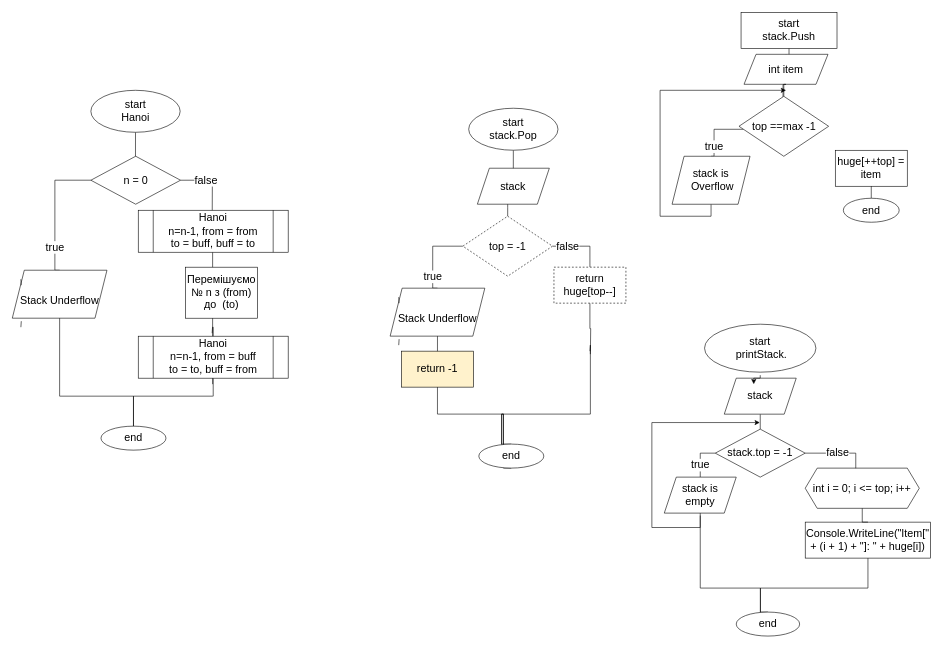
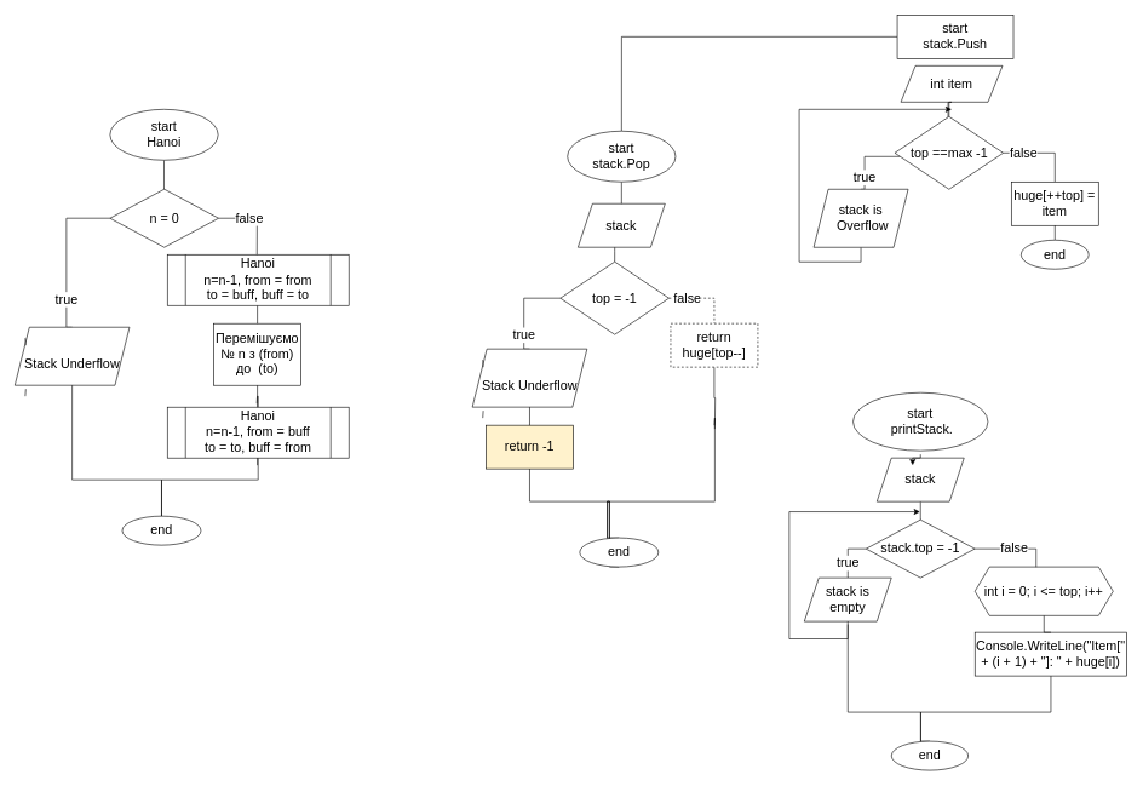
  <mxCell id="0" />
  <mxCell id="1" parent="0" />
- <mxCell id="2" style="edgeStyle=orthogonalEdgeStyle;rounded=0;orthogonalLoop=1;jettySize=auto;html=1;entryX=0.5;entryY=0;entryDx=0;entryDy=0;endArrow=none;endFill=0;" parent="1" source="3" target="5" edge="1"><mxGeometry relative="1" as="geometry" /></mxCell>
+ <mxCell id="2" style="edgeStyle=orthogonalEdgeStyle;rounded=0;orthogonalLoop=1;jettySize=auto;html=1;endArrow=none;endFill=0;" parent="1" source="3" target="9" edge="1"><mxGeometry relative="1" as="geometry" /></mxCell>
  <mxCell id="3" value="start &lt;br&gt;stack.Push" style="whiteSpace=wrap;html=1;fontSize=18;rounded=0;" parent="1" vertex="1"><mxGeometry x="1235.1" y="20" width="160" height="60" as="geometry" /></mxCell>
  <mxCell id="4" style="edgeStyle=orthogonalEdgeStyle;rounded=0;orthogonalLoop=1;jettySize=auto;html=1;exitX=0.5;exitY=1;exitDx=0;exitDy=0;entryX=0.5;entryY=0;entryDx=0;entryDy=0;endArrow=none;endFill=0;" parent="1" source="5" edge="1"><mxGeometry relative="1" as="geometry"><mxPoint x="1305.1" y="170" as="targetPoint" /></mxGeometry></mxCell>
  <mxCell id="5" value="int item" style="shape=parallelogram;perimeter=parallelogramPerimeter;whiteSpace=wrap;html=1;fixedSize=1;fontSize=18;" parent="1" vertex="1"><mxGeometry x="1240.1" y="90" width="140" height="50" as="geometry" /></mxCell>
  <mxCell id="6" style="edgeStyle=orthogonalEdgeStyle;rounded=0;orthogonalLoop=1;jettySize=auto;html=1;exitX=0.5;exitY=1;exitDx=0;exitDy=0;entryX=0.5;entryY=0;entryDx=0;entryDy=0;endArrow=none;endFill=0;fontSize=18;" parent="1" target="7" edge="1"><mxGeometry relative="1" as="geometry"><mxPoint x="1453.23" y="310" as="sourcePoint" /></mxGeometry></mxCell>
  <mxCell id="7" value="end" style="ellipse;whiteSpace=wrap;html=1;fontSize=18;" parent="1" vertex="1"><mxGeometry x="1405.66" y="330" width="93.13" height="40" as="geometry" /></mxCell>
  <mxCell id="8" style="edgeStyle=orthogonalEdgeStyle;rounded=0;orthogonalLoop=1;jettySize=auto;html=1;exitX=0.5;exitY=1;exitDx=0;exitDy=0;entryX=0.5;entryY=0;entryDx=0;entryDy=0;endArrow=none;endFill=0;fontSize=18;" parent="1" source="9" edge="1"><mxGeometry relative="1" as="geometry"><mxPoint x="855.435" y="329.93" as="sourcePoint" /><mxPoint x="846" y="344.93" as="targetPoint" /></mxGeometry></mxCell>
  <mxCell id="9" value="start &lt;br&gt;stack.Pop" style="ellipse;whiteSpace=wrap;html=1;fontSize=18;" parent="1" vertex="1"><mxGeometry x="781" y="179.93" width="148.87" height="70" as="geometry" /></mxCell>
  <mxCell id="10" style="edgeStyle=orthogonalEdgeStyle;rounded=0;orthogonalLoop=1;jettySize=auto;html=1;entryX=0.5;entryY=0;entryDx=0;entryDy=0;endArrow=none;endFill=0;" parent="1" target="13" edge="1"><mxGeometry relative="1" as="geometry"><mxPoint x="846.013" y="344.93" as="sourcePoint" /></mxGeometry></mxCell>
  <mxCell id="11" value="true" style="edgeStyle=orthogonalEdgeStyle;rounded=0;orthogonalLoop=1;jettySize=auto;html=1;endArrow=none;endFill=0;fontSize=18;entryX=0.5;entryY=0;entryDx=0;entryDy=0;" parent="1" source="13" target="15" edge="1"><mxGeometry x="0.58" relative="1" as="geometry"><mxPoint as="offset" /><mxPoint x="726" y="464.93" as="targetPoint" /><Array as="points"><mxPoint x="721" y="409.93" /></Array></mxGeometry></mxCell>
- <mxCell id="12" value="false" style="edgeStyle=orthogonalEdgeStyle;rounded=0;orthogonalLoop=1;jettySize=auto;html=1;exitX=1;exitY=0.5;exitDx=0;exitDy=0;entryX=0.5;entryY=0;entryDx=0;entryDy=0;endArrow=none;endFill=0;fontSize=18;" parent="1" source="13" target="17" edge="1"><mxGeometry x="-0.494" relative="1" as="geometry"><mxPoint as="offset" /></mxGeometry></mxCell>
- <mxCell id="13" value="top = -1" style="rhombus;whiteSpace=wrap;html=1;fontSize=18;dashed=1;" parent="1" vertex="1"><mxGeometry x="771.25" y="359.93" width="149.5" height="100" as="geometry" /></mxCell>
+ <mxCell id="12" value="false" style="edgeStyle=orthogonalEdgeStyle;rounded=0;orthogonalLoop=1;jettySize=auto;html=1;exitX=1;exitY=0.5;exitDx=0;exitDy=0;entryX=0.5;entryY=0;entryDx=0;entryDy=0;endArrow=none;endFill=0;fontSize=18;dashed=1;" parent="1" source="13" target="17" edge="1"><mxGeometry x="-0.494" relative="1" as="geometry"><mxPoint as="offset" /></mxGeometry></mxCell>
+ <mxCell id="13" value="top = -1" style="rhombus;whiteSpace=wrap;html=1;fontSize=18;" parent="1" vertex="1"><mxGeometry x="771.25" y="359.93" width="149.5" height="100" as="geometry" /></mxCell>
  <mxCell id="14" style="edgeStyle=orthogonalEdgeStyle;rounded=0;orthogonalLoop=1;jettySize=auto;html=1;endArrow=none;endFill=0;fontSize=18;exitX=0.5;exitY=1;exitDx=0;exitDy=0;startArrow=none;" parent="1" source="29" edge="1"><mxGeometry relative="1" as="geometry"><mxPoint x="835.87" y="769.93" as="targetPoint" /><Array as="points"><mxPoint x="838.87" y="689.93" /><mxPoint x="835.87" y="689.93" /></Array></mxGeometry></mxCell>
  <mxCell id="15" value="&lt;br&gt;Stack Underflow" style="shape=parallelogram;perimeter=parallelogramPerimeter;whiteSpace=wrap;html=1;fixedSize=1;fontSize=18;" parent="1" vertex="1"><mxGeometry x="650" y="479.93" width="157.87" height="80" as="geometry" /></mxCell>
  <mxCell id="16" style="edgeStyle=orthogonalEdgeStyle;rounded=0;orthogonalLoop=1;jettySize=auto;html=1;endArrow=none;endFill=0;fontSize=18;" parent="1" source="17" edge="1"><mxGeometry relative="1" as="geometry"><mxPoint x="983.87" y="589.93" as="targetPoint" /></mxGeometry></mxCell>
  <mxCell id="17" value="return huge[top--]" style="rounded=0;whiteSpace=wrap;html=1;fontSize=18;dashed=1;" parent="1" vertex="1"><mxGeometry x="923.13" y="444.93" width="120" height="60" as="geometry" /></mxCell>
  <mxCell id="18" style="edgeStyle=orthogonalEdgeStyle;rounded=0;orthogonalLoop=1;jettySize=auto;html=1;entryX=0.5;entryY=0;entryDx=0;entryDy=0;endArrow=none;endFill=0;fontSize=18;" parent="1" edge="1"><mxGeometry relative="1" as="geometry"><mxPoint x="983.87" y="574.93" as="sourcePoint" /><mxPoint x="983.185" y="584.93" as="targetPoint" /></mxGeometry></mxCell>
  <mxCell id="19" style="edgeStyle=orthogonalEdgeStyle;rounded=0;orthogonalLoop=1;jettySize=auto;html=1;entryX=0.5;entryY=0;entryDx=0;entryDy=0;endArrow=none;endFill=0;fontSize=18;exitX=0.5;exitY=1;exitDx=0;exitDy=0;" parent="1" target="29" edge="1"><mxGeometry relative="1" as="geometry"><Array as="points"><mxPoint x="983.87" y="689.93" /><mxPoint x="835.87" y="689.93" /></Array><mxPoint x="983.88" y="574.93" as="sourcePoint" /></mxGeometry></mxCell>
  <mxCell id="20" style="edgeStyle=orthogonalEdgeStyle;rounded=0;orthogonalLoop=1;jettySize=auto;html=1;entryX=0.5;entryY=0;entryDx=0;entryDy=0;endArrow=none;endFill=0;exitX=0.5;exitY=1;exitDx=0;exitDy=0;" parent="1" source="5" target="23" edge="1"><mxGeometry relative="1" as="geometry"><mxPoint x="1315.087" y="150" as="sourcePoint" /></mxGeometry></mxCell>
  <mxCell id="21" value="true" style="edgeStyle=orthogonalEdgeStyle;rounded=0;orthogonalLoop=1;jettySize=auto;html=1;endArrow=none;endFill=0;fontSize=18;entryX=0.5;entryY=0;entryDx=0;entryDy=0;" parent="1" source="23" target="25" edge="1"><mxGeometry x="0.58" relative="1" as="geometry"><mxPoint as="offset" /><mxPoint x="1195.1" y="270" as="targetPoint" /><Array as="points"><mxPoint x="1190.1" y="215" /></Array></mxGeometry></mxCell>
+ <mxCell id="22" value="false" style="edgeStyle=orthogonalEdgeStyle;rounded=0;orthogonalLoop=1;jettySize=auto;html=1;exitX=1;exitY=0.5;exitDx=0;exitDy=0;entryX=0.5;entryY=0;entryDx=0;entryDy=0;endArrow=none;endFill=0;fontSize=18;" parent="1" source="23" target="27" edge="1"><mxGeometry x="-0.494" relative="1" as="geometry"><mxPoint as="offset" /></mxGeometry></mxCell>
  <mxCell id="23" value="top ==max -1" style="rhombus;whiteSpace=wrap;html=1;fontSize=18;" parent="1" vertex="1"><mxGeometry x="1231.66" y="160" width="149.5" height="100" as="geometry" /></mxCell>
  <mxCell id="24" style="edgeStyle=orthogonalEdgeStyle;rounded=0;orthogonalLoop=1;jettySize=auto;html=1;exitX=0.5;exitY=1;exitDx=0;exitDy=0;" parent="1" source="25" edge="1"><mxGeometry relative="1" as="geometry"><mxPoint x="1310.1" y="150" as="targetPoint" /><Array as="points"><mxPoint x="1185.1" y="360" /><mxPoint x="1100.1" y="360" /><mxPoint x="1100.1" y="150" /></Array></mxGeometry></mxCell>
  <mxCell id="25" value="stack is&lt;br&gt;&amp;nbsp;Overflow" style="shape=parallelogram;perimeter=parallelogramPerimeter;whiteSpace=wrap;html=1;fixedSize=1;fontSize=18;" parent="1" vertex="1"><mxGeometry x="1120.1" y="260" width="130" height="80" as="geometry" /></mxCell>
  <mxCell id="26" style="edgeStyle=orthogonalEdgeStyle;rounded=0;orthogonalLoop=1;jettySize=auto;html=1;endArrow=none;endFill=0;fontSize=18;" parent="1" edge="1"><mxGeometry relative="1" as="geometry"><mxPoint x="664.273" y="494.93" as="sourcePoint" /><mxPoint x="664.987" y="504.93" as="targetPoint" /></mxGeometry></mxCell>
  <mxCell id="27" value="huge[++top] = item" style="rounded=0;whiteSpace=wrap;html=1;fontSize=18;" parent="1" vertex="1"><mxGeometry x="1392.23" y="250" width="120" height="60" as="geometry" /></mxCell>
  <mxCell id="28" style="edgeStyle=orthogonalEdgeStyle;rounded=0;orthogonalLoop=1;jettySize=auto;html=1;entryX=0.5;entryY=0;entryDx=0;entryDy=0;endArrow=none;endFill=0;fontSize=18;" parent="1" edge="1"><mxGeometry relative="1" as="geometry"><mxPoint x="664.315" y="574.93" as="targetPoint" /><mxPoint x="664.987" y="564.93" as="sourcePoint" /></mxGeometry></mxCell>
  <mxCell id="29" value="end" style="ellipse;whiteSpace=wrap;html=1;fontSize=18;" parent="1" vertex="1"><mxGeometry x="797.87" y="739.93" width="108.38" height="40" as="geometry" /></mxCell>
  <mxCell id="30" value="" style="edgeStyle=orthogonalEdgeStyle;rounded=0;orthogonalLoop=1;jettySize=auto;html=1;endArrow=none;endFill=0;fontSize=18;exitX=0.5;exitY=1;exitDx=0;exitDy=0;" parent="1" source="15" target="29" edge="1"><mxGeometry relative="1" as="geometry"><mxPoint x="836" y="884.93" as="targetPoint" /><Array as="points"><mxPoint x="728.87" y="689.93" /><mxPoint x="838.87" y="689.93" /></Array><mxPoint x="728.935" y="559.93" as="sourcePoint" /></mxGeometry></mxCell>
  <mxCell id="31" value="return -1" style="rounded=0;whiteSpace=wrap;html=1;fontSize=18;fillColor=#fff2cc;" parent="1" vertex="1"><mxGeometry x="668.94" y="584.93" width="120" height="60" as="geometry" /></mxCell>
  <mxCell id="32" value="start&lt;br&gt;&amp;nbsp;printStack." style="ellipse;whiteSpace=wrap;html=1;fontSize=18;" parent="1" vertex="1"><mxGeometry x="1174.23" y="540" width="185.74" height="80" as="geometry" /></mxCell>
  <mxCell id="33" style="edgeStyle=orthogonalEdgeStyle;rounded=0;orthogonalLoop=1;jettySize=auto;html=1;exitX=0.5;exitY=1;exitDx=0;exitDy=0;entryX=0.5;entryY=0;entryDx=0;entryDy=0;endArrow=none;endFill=0;" parent="1" target="35" edge="1"><mxGeometry relative="1" as="geometry"><mxPoint x="1267.1" y="625" as="sourcePoint" /></mxGeometry></mxCell>
  <mxCell id="34" style="edgeStyle=orthogonalEdgeStyle;rounded=0;orthogonalLoop=1;jettySize=auto;html=1;exitX=0.5;exitY=1;exitDx=0;exitDy=0;entryX=0.5;entryY=0;entryDx=0;entryDy=0;endArrow=none;endFill=0;fontSize=18;" parent="1" source="35" target="38" edge="1"><mxGeometry relative="1" as="geometry" /></mxCell>
  <mxCell id="35" value="stack" style="shape=parallelogram;perimeter=parallelogramPerimeter;whiteSpace=wrap;html=1;fixedSize=1;fontSize=18;" parent="1" vertex="1"><mxGeometry x="1207.1" y="630" width="120" height="60" as="geometry" /></mxCell>
  <mxCell id="36" value="true" style="edgeStyle=orthogonalEdgeStyle;rounded=0;orthogonalLoop=1;jettySize=auto;html=1;endArrow=none;endFill=0;fontSize=18;" parent="1" source="38" edge="1"><mxGeometry x="0.385" relative="1" as="geometry"><mxPoint as="offset" /><mxPoint x="1167.1" y="795" as="targetPoint" /><Array as="points"><mxPoint x="1167.1" y="755" /><mxPoint x="1167.1" y="795" /></Array></mxGeometry></mxCell>
  <mxCell id="37" value="false" style="edgeStyle=orthogonalEdgeStyle;rounded=0;orthogonalLoop=1;jettySize=auto;html=1;endArrow=none;endFill=0;fontSize=18;" parent="1" source="38" edge="1"><mxGeometry x="-0.161" relative="1" as="geometry"><Array as="points"><mxPoint x="1426.36" y="755" /><mxPoint x="1426.36" y="795" /></Array><mxPoint as="offset" /><mxPoint x="1426.36" y="800" as="targetPoint" /></mxGeometry></mxCell>
  <mxCell id="38" value="stack.top = -1" style="rhombus;whiteSpace=wrap;html=1;fontSize=18;" parent="1" vertex="1"><mxGeometry x="1192.1" y="715" width="150" height="80" as="geometry" /></mxCell>
  <mxCell id="39" style="edgeStyle=orthogonalEdgeStyle;rounded=0;orthogonalLoop=1;jettySize=auto;html=1;endArrow=none;endFill=0;fontSize=18;" parent="1" target="41" edge="1"><mxGeometry relative="1" as="geometry"><mxPoint x="1167.074" y="855" as="sourcePoint" /><Array as="points"><mxPoint x="1167.36" y="980" /><mxPoint x="1267.36" y="980" /></Array></mxGeometry></mxCell>
  <mxCell id="40" style="edgeStyle=orthogonalEdgeStyle;rounded=0;orthogonalLoop=1;jettySize=auto;html=1;entryX=0.5;entryY=0;entryDx=0;entryDy=0;endArrow=none;endFill=0;fontSize=18;exitX=0.5;exitY=1;exitDx=0;exitDy=0;" parent="1" source="47" target="41" edge="1"><mxGeometry relative="1" as="geometry"><mxPoint x="1416.36" y="970" as="sourcePoint" /><Array as="points"><mxPoint x="1446.36" y="980" /><mxPoint x="1267.36" y="980" /></Array></mxGeometry></mxCell>
  <mxCell id="41" value="end" style="ellipse;whiteSpace=wrap;html=1;fontSize=18;" parent="1" vertex="1"><mxGeometry x="1227.1" y="1020" width="105.74" height="40" as="geometry" /></mxCell>
  <mxCell id="42" style="edgeStyle=orthogonalEdgeStyle;rounded=0;orthogonalLoop=1;jettySize=auto;html=1;exitX=0.5;exitY=0;exitDx=0;exitDy=0;entryX=0.41;entryY=0.167;entryDx=0;entryDy=0;entryPerimeter=0;" parent="1" source="35" target="35" edge="1"><mxGeometry relative="1" as="geometry" /></mxCell>
  <mxCell id="43" value="stack" style="shape=parallelogram;perimeter=parallelogramPerimeter;whiteSpace=wrap;html=1;fixedSize=1;fontSize=18;" parent="1" vertex="1"><mxGeometry x="795.44" y="279.93" width="120" height="60" as="geometry" /></mxCell>
  <mxCell id="44" style="edgeStyle=orthogonalEdgeStyle;rounded=0;orthogonalLoop=1;jettySize=auto;html=1;exitX=0.5;exitY=1;exitDx=0;exitDy=0;" parent="1" edge="1"><mxGeometry relative="1" as="geometry"><mxPoint x="1266.36" y="704" as="targetPoint" /><mxPoint x="1167.1" y="859" as="sourcePoint" /><Array as="points"><mxPoint x="1167.36" y="879" /><mxPoint x="1086.36" y="879" /><mxPoint x="1086.36" y="704" /></Array></mxGeometry></mxCell>
  <mxCell id="45" value="stack is&lt;br&gt;empty" style="shape=parallelogram;perimeter=parallelogramPerimeter;whiteSpace=wrap;html=1;fixedSize=1;fontSize=18;" parent="1" vertex="1"><mxGeometry x="1107.1" y="795" width="120" height="60" as="geometry" /></mxCell>
  <mxCell id="46" value="int i = 0; i &amp;lt;= top; i++" style="shape=hexagon;perimeter=hexagonPerimeter2;whiteSpace=wrap;html=1;fixedSize=1;fontSize=18;" parent="1" vertex="1"><mxGeometry x="1342.1" y="780" width="190.2" height="67" as="geometry" /></mxCell>
  <mxCell id="47" value="Console.WriteLine(&quot;Item[&quot; + (i + 1) + &quot;]: &quot; + huge[i])" style="rounded=0;whiteSpace=wrap;html=1;fontSize=18;" parent="1" vertex="1"><mxGeometry x="1342.1" y="870" width="209.16" height="60" as="geometry" /></mxCell>
  <mxCell id="48" style="edgeStyle=orthogonalEdgeStyle;rounded=0;orthogonalLoop=1;jettySize=auto;html=1;entryX=0.5;entryY=0;entryDx=0;entryDy=0;endArrow=none;endFill=0;fontSize=18;exitX=0.5;exitY=1;exitDx=0;exitDy=0;" parent="1" source="46" target="47" edge="1"><mxGeometry relative="1" as="geometry"><mxPoint x="1426.36" y="980" as="sourcePoint" /><mxPoint x="1277.1" y="1030" as="targetPoint" /><Array as="points"><mxPoint x="1437.36" y="870" /><mxPoint x="1437.36" y="870" /></Array></mxGeometry></mxCell>
  <mxCell id="49" style="edgeStyle=orthogonalEdgeStyle;rounded=0;orthogonalLoop=1;jettySize=auto;html=1;exitX=0.5;exitY=1;exitDx=0;exitDy=0;entryX=0.5;entryY=0;entryDx=0;entryDy=0;endArrow=none;endFill=0;fontSize=18;" edge="1" parent="1" source="50"><mxGeometry relative="1" as="geometry"><mxPoint x="225.435" y="300" as="sourcePoint" /><mxPoint x="216" y="315" as="targetPoint" /></mxGeometry></mxCell>
  <mxCell id="50" value="start &lt;br&gt;Hanoi" style="ellipse;whiteSpace=wrap;html=1;fontSize=18;" vertex="1" parent="1"><mxGeometry x="151" y="150" width="148.87" height="70" as="geometry" /></mxCell>
  <mxCell id="51" value="true" style="edgeStyle=orthogonalEdgeStyle;rounded=0;orthogonalLoop=1;jettySize=auto;html=1;endArrow=none;endFill=0;fontSize=18;entryX=0.5;entryY=0;entryDx=0;entryDy=0;" edge="1" parent="1" source="53" target="55"><mxGeometry x="0.58" relative="1" as="geometry"><mxPoint as="offset" /><mxPoint x="96" y="435" as="targetPoint" /><Array as="points"><mxPoint x="91" y="300" /><mxPoint x="91" y="450" /></Array></mxGeometry></mxCell>
  <mxCell id="52" value="false" style="edgeStyle=orthogonalEdgeStyle;rounded=0;orthogonalLoop=1;jettySize=auto;html=1;exitX=1;exitY=0.5;exitDx=0;exitDy=0;entryX=0.5;entryY=0;entryDx=0;entryDy=0;endArrow=none;endFill=0;fontSize=18;" edge="1" parent="1" source="53"><mxGeometry x="-0.494" relative="1" as="geometry"><mxPoint as="offset" /><mxPoint x="353.13" y="415" as="targetPoint" /></mxGeometry></mxCell>
  <mxCell id="53" value="n = 0" style="rhombus;whiteSpace=wrap;html=1;fontSize=18;" vertex="1" parent="1"><mxGeometry x="151" y="259.93" width="149.5" height="80" as="geometry" /></mxCell>
  <mxCell id="54" style="edgeStyle=orthogonalEdgeStyle;rounded=0;orthogonalLoop=1;jettySize=auto;html=1;endArrow=none;endFill=0;fontSize=18;exitX=0.5;exitY=1;exitDx=0;exitDy=0;startArrow=none;" edge="1" parent="1" source="61"><mxGeometry relative="1" as="geometry"><mxPoint x="205.87" y="740" as="targetPoint" /><Array as="points"><mxPoint x="222" y="740" /></Array></mxGeometry></mxCell>
  <mxCell id="55" value="&lt;br&gt;Stack Underflow" style="shape=parallelogram;perimeter=parallelogramPerimeter;whiteSpace=wrap;html=1;fixedSize=1;fontSize=18;" vertex="1" parent="1"><mxGeometry x="20" y="450" width="157.87" height="80" as="geometry" /></mxCell>
  <mxCell id="56" style="edgeStyle=orthogonalEdgeStyle;rounded=0;orthogonalLoop=1;jettySize=auto;html=1;endArrow=none;endFill=0;fontSize=18;" edge="1" parent="1" source="63"><mxGeometry relative="1" as="geometry"><mxPoint x="354" y="640" as="targetPoint" /><mxPoint x="359.997" y="502" as="sourcePoint" /><Array as="points"><mxPoint x="354" y="587" /></Array></mxGeometry></mxCell>
  <mxCell id="57" style="edgeStyle=orthogonalEdgeStyle;rounded=0;orthogonalLoop=1;jettySize=auto;html=1;entryX=0.5;entryY=0;entryDx=0;entryDy=0;endArrow=none;endFill=0;fontSize=18;" edge="1" parent="1"><mxGeometry relative="1" as="geometry"><mxPoint x="353.87" y="545" as="sourcePoint" /><mxPoint x="353.185" y="555" as="targetPoint" /></mxGeometry></mxCell>
  <mxCell id="58" style="edgeStyle=orthogonalEdgeStyle;rounded=0;orthogonalLoop=1;jettySize=auto;html=1;entryX=0.5;entryY=0;entryDx=0;entryDy=0;endArrow=none;endFill=0;fontSize=18;exitX=0.5;exitY=1;exitDx=0;exitDy=0;startArrow=none;" edge="1" parent="1" target="61" source="65"><mxGeometry relative="1" as="geometry"><Array as="points"><mxPoint x="353.87" y="660" /><mxPoint x="205.87" y="660" /></Array><mxPoint x="353.88" y="545" as="sourcePoint" /></mxGeometry></mxCell>
  <mxCell id="59" style="edgeStyle=orthogonalEdgeStyle;rounded=0;orthogonalLoop=1;jettySize=auto;html=1;endArrow=none;endFill=0;fontSize=18;" edge="1" parent="1"><mxGeometry relative="1" as="geometry"><mxPoint x="34.273" y="465" as="sourcePoint" /><mxPoint x="34.987" y="475" as="targetPoint" /></mxGeometry></mxCell>
  <mxCell id="60" style="edgeStyle=orthogonalEdgeStyle;rounded=0;orthogonalLoop=1;jettySize=auto;html=1;entryX=0.5;entryY=0;entryDx=0;entryDy=0;endArrow=none;endFill=0;fontSize=18;" edge="1" parent="1"><mxGeometry relative="1" as="geometry"><mxPoint x="34.315" y="545" as="targetPoint" /><mxPoint x="34.987" y="535" as="sourcePoint" /></mxGeometry></mxCell>
  <mxCell id="61" value="end" style="ellipse;whiteSpace=wrap;html=1;fontSize=18;" vertex="1" parent="1"><mxGeometry x="167.87" y="710" width="108.38" height="40" as="geometry" /></mxCell>
  <mxCell id="62" value="" style="edgeStyle=orthogonalEdgeStyle;rounded=0;orthogonalLoop=1;jettySize=auto;html=1;endArrow=none;endFill=0;fontSize=18;exitX=0.5;exitY=1;exitDx=0;exitDy=0;" edge="1" parent="1" source="55" target="61"><mxGeometry relative="1" as="geometry"><mxPoint x="206" y="855" as="targetPoint" /><Array as="points"><mxPoint x="99" y="660" /><mxPoint x="222" y="660" /></Array><mxPoint x="98.935" y="530" as="sourcePoint" /></mxGeometry></mxCell>
  <mxCell id="63" value="Hanoi&lt;br&gt;n=n-1, from = from&lt;br&gt;to = buff, buff = to" style="shape=process;whiteSpace=wrap;html=1;backgroundOutline=1;fontSize=18;strokeWidth=1;" vertex="1" parent="1"><mxGeometry x="230" y="350" width="250" height="70" as="geometry" /></mxCell>
- <mxCell id="64" value="Перемішуємо № n з (from) до&amp;nbsp; (to)" style="rounded=0;whiteSpace=wrap;html=1;fontSize=18;" vertex="1" parent="1"><mxGeometry x="309" y="444.93" width="120" height="85.07" as="geometry" /></mxCell>
+ <mxCell id="64" value="Перемішуємо № n з (from) до&amp;nbsp; (to)" style="rounded=0;whiteSpace=wrap;html=1;fontSize=18;" vertex="1" parent="1"><mxGeometry x="294" y="444.93" width="120" height="85.07" as="geometry" /></mxCell>
  <mxCell id="65" value="Hanoi&lt;br&gt;n=n-1, from = buff&lt;br&gt;to = to, buff = from" style="shape=process;whiteSpace=wrap;html=1;backgroundOutline=1;fontSize=18;strokeWidth=1;" vertex="1" parent="1"><mxGeometry x="230" y="560" width="250" height="70" as="geometry" /></mxCell>
  <mxCell id="66" value="" style="edgeStyle=orthogonalEdgeStyle;rounded=0;orthogonalLoop=1;jettySize=auto;html=1;entryX=0.5;entryY=0;entryDx=0;entryDy=0;endArrow=none;endFill=0;fontSize=18;exitX=0.5;exitY=1;exitDx=0;exitDy=0;" edge="1" parent="1" target="65"><mxGeometry relative="1" as="geometry"><Array as="points" /><mxPoint x="353.88" y="545" as="sourcePoint" /><mxPoint x="222.06" y="710" as="targetPoint" /></mxGeometry></mxCell>
